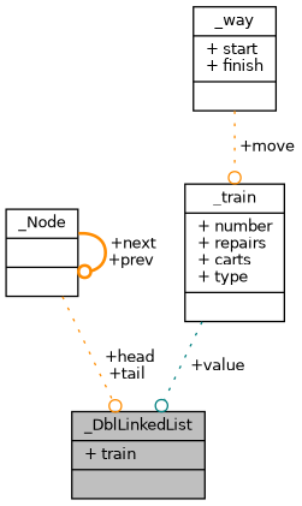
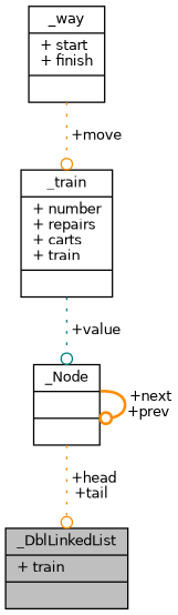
  digraph {
    node [color=black fillcolor=white fontname=Helvetica fontsize=10 shape=record style=filled]
    edge [arrowhead=odot color=darkorange fontname=Helvetica fontsize=10 labelfontname=Helvetica labelfontsize=10 style=dotted]
    n1 [fillcolor=grey75 fontcolor=black height=0.2 label="{_DblLinkedList\n|+ train\l|}" width=0.4]
    n2 [height=0.2 label="{_Node\n||}" width=0.4]
-   n3 [height=0.2 label="{_train\n|+ number\l+ repairs\l+ carts\l+ type\l|}" width=0.4]
+   n3 [height=0.2 label="{_train\n|+ number\l+ repairs\l+ carts\l+ train\l|}" width=0.4]
    n4 [height=0.2 label="{_way\n|+ start\l+ finish\l|}" width=0.4]
    n2 -> n1 [label=" +head\n+tail"]
    n2 -> n2 [label=" +next\n+prev" style=bold]
-   n3 -> n1 [color=teal label=" +value"]
+   n3 -> n2 [color=teal label=" +value"]
    n4 -> n3 [label=" +move"]
  }
